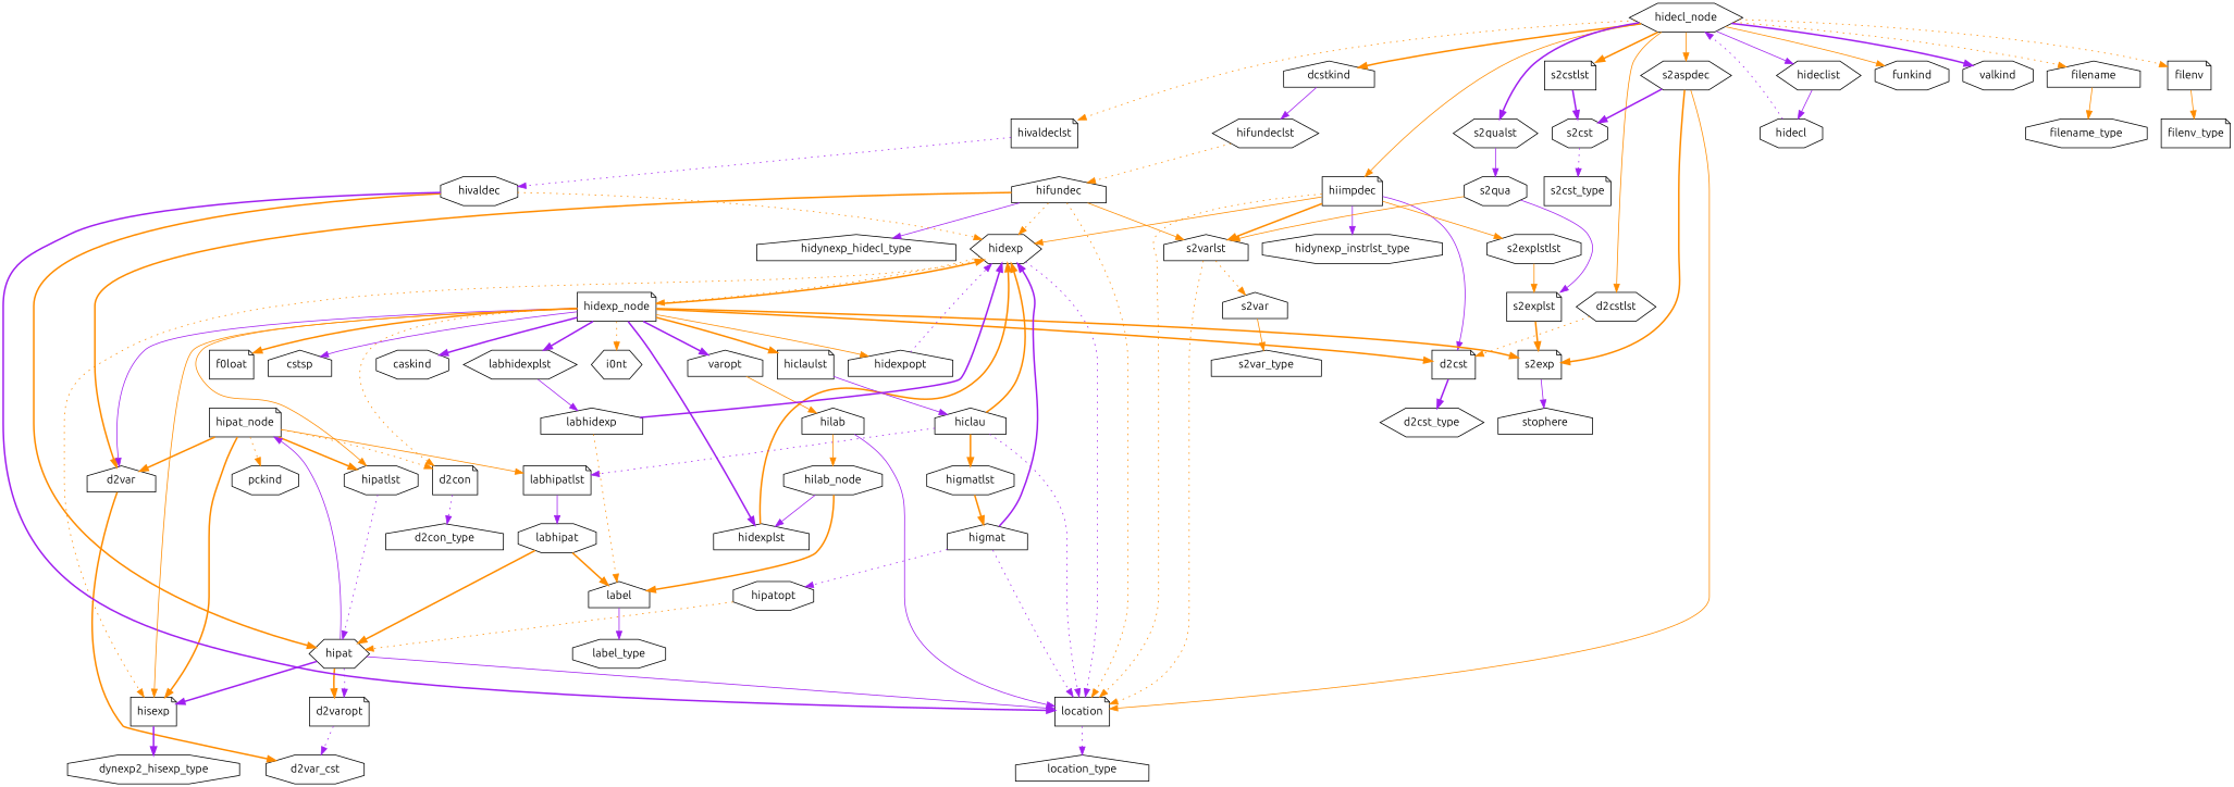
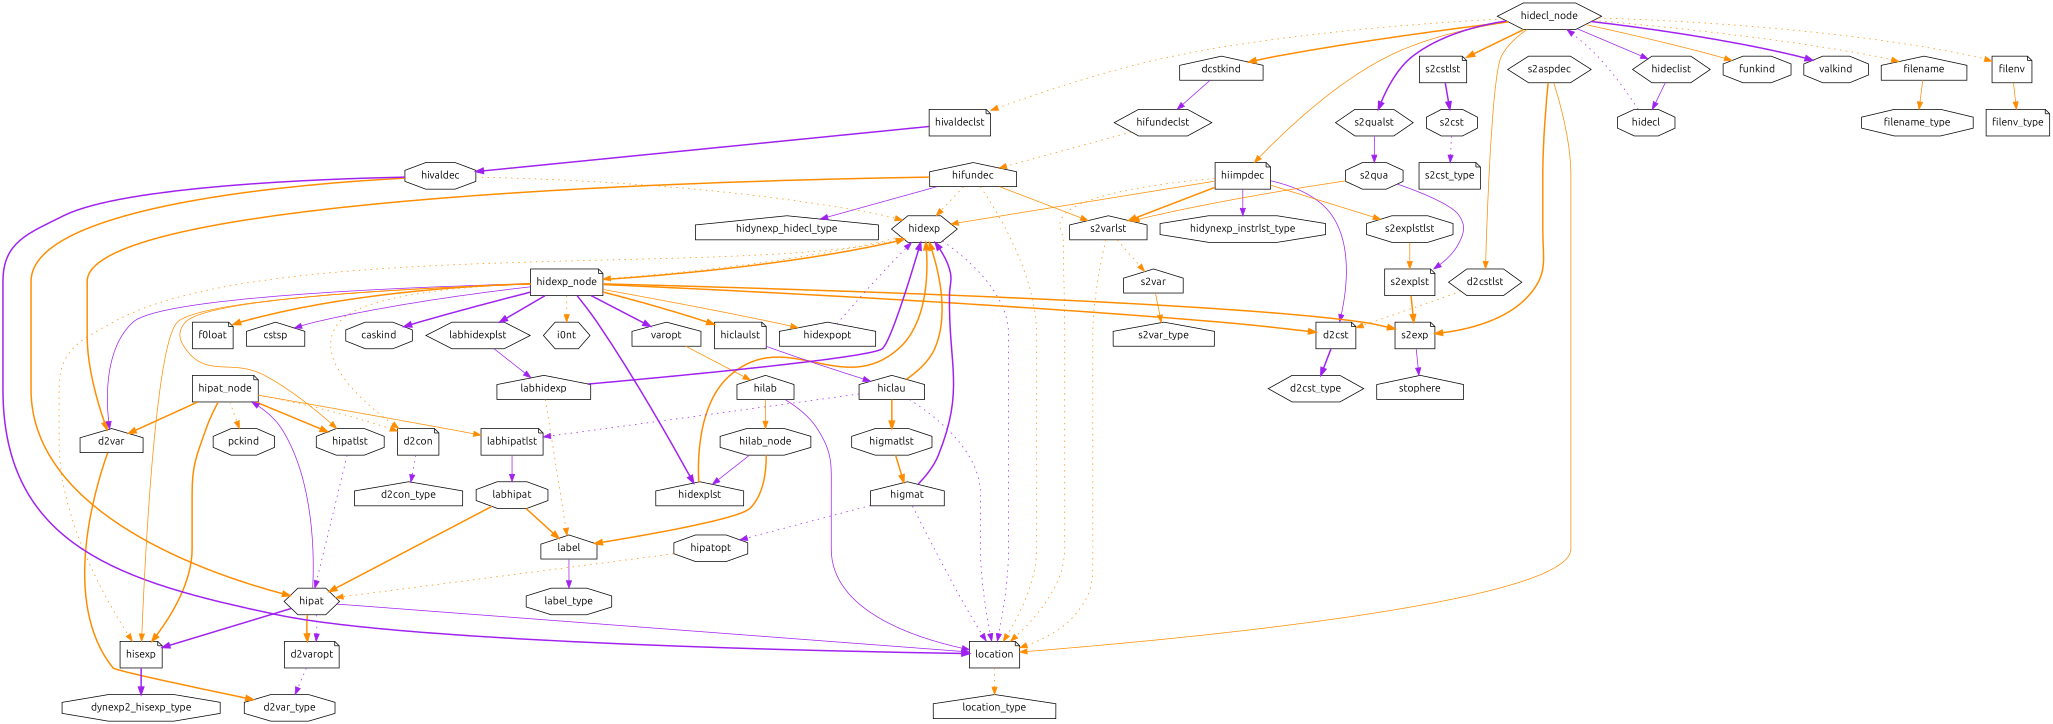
  digraph {
    fontname=Ubuntu
    node [fontname=Ubuntu shape=house]
    edge [color=darkorange fontname=Ubuntu style=bold]
    hipat_node [shape=note]
    d2var
    pckind [shape=octagon]
    d2con [shape=note]
    hisexp [shape=note]
    labhipatlst [shape=note]
    hipatlst [shape=octagon]
-   d2var_type [shape=octagon label=d2var_cst]
+   d2var_type [shape=octagon]
    d2con_type
    dynexp2_hisexp_type [shape=octagon]
    labhipat [shape=octagon]
    hipat [shape=hexagon]
    label
    location [shape=note]
    d2varopt [shape=note]
    location_type
    label_type [shape=octagon]
    hidecl_node [shape=hexagon]
    hideclist [shape=hexagon]
    s2aspdec [shape=hexagon]
    s2cstlst [shape=note]
    dcstkind
    d2cstlst [shape=hexagon]
    hiimpdec [shape=note]
    funkind [shape=octagon]
    s2qualst [shape=hexagon]
    valkind [shape=octagon]
    hivaldeclst [shape=note]
    filename
    filenv [shape=note]
    hidecl [shape=octagon]
    s2cst [shape=octagon]
    s2exp [shape=note]
    hifundeclst [shape=hexagon]
    d2cst [shape=note]
    s2varlst
    s2explstlst [shape=octagon]
    hidexp [shape=hexagon]
    hidynexp_instrlst_type [shape=octagon]
    s2qua [shape=octagon]
    hifundec
    hivaldec [shape=octagon]
    filename_type [shape=octagon]
    filenv_type [shape=note]
    s2cst_type [shape=note]
    stophere
    d2cst_type [shape=hexagon]
    s2var
    s2explst [shape=note]
    hidexp_node [shape=note]
    s2var_type
    i0nt [shape=hexagon]
    f0loat [shape=note]
    cstsp
    hidexplst
    caskind [shape=octagon]
    hiclaulst [shape=note]
    labhidexplst [shape=hexagon]
    n59 [label=varopt]
    hidexpopt
    hiclau
    labhidexp
    hilab
    higmatlst [shape=octagon]
    higmat
    hipatopt [shape=octagon]
    hilab_node [shape=octagon]
    hidynexp_hidecl_type
    hipat_node -> d2var
    hipat_node -> pckind [style=dotted]
    hipat_node -> d2con [style=dotted]
    hipat_node -> hisexp
    hipat_node -> labhipatlst [style=solid]
    hipat_node -> hipatlst
    d2var -> d2var_type
    d2con -> d2con_type [color=purple style=dotted]
    hisexp -> dynexp2_hisexp_type [color=purple]
    labhipatlst -> labhipat [color=purple style=solid]
    hipatlst -> hipat [color=purple style=dotted]
    labhipat -> hipat
    labhipat -> label
    hipat -> hipat_node [color=purple style=solid]
    hipat -> hisexp [color=purple]
    hipat -> location [color=purple style=solid]
    hipat -> d2varopt
    hipat -> d2varopt [color=purple style=dotted]
    label -> label_type [color=purple style=solid]
-   location -> location_type [color=purple style=dotted]
+   location -> location_type [style=dotted]
    d2varopt -> d2var_type [color=purple style=dotted]
    hidecl_node -> hideclist [color=purple style=solid]
-   hidecl_node -> s2aspdec [style=solid]
    hidecl_node -> s2cstlst
    hidecl_node -> dcstkind
    hidecl_node -> d2cstlst [style=solid]
    hidecl_node -> hiimpdec [style=solid]
    hidecl_node -> funkind [style=solid]
    hidecl_node -> s2qualst [color=purple]
    hidecl_node -> valkind [color=purple]
    hidecl_node -> hivaldeclst [style=dotted]
    hidecl_node -> filename [style=dotted]
    hidecl_node -> filenv [style=dotted]
    hideclist -> hidecl [color=purple style=solid]
    s2aspdec -> location [style=solid]
-   s2aspdec -> s2cst [color=purple]
    s2aspdec -> s2exp
    s2cstlst -> s2cst [color=purple]
    dcstkind -> hifundeclst [color=purple style=solid]
    d2cstlst -> d2cst [style=dotted]
    hiimpdec -> location [style=dotted]
    hiimpdec -> d2cst [color=purple style=solid]
    hiimpdec -> s2varlst
    hiimpdec -> s2explstlst [style=solid]
    hiimpdec -> hidexp [style=solid]
    hiimpdec -> hidynexp_instrlst_type [color=purple style=solid]
    s2qualst -> s2qua [color=purple style=solid]
-   hivaldeclst -> hivaldec [color=purple style=dotted]
+   hivaldeclst -> hivaldec [color=purple]
    filename -> filename_type [style=solid]
    filenv -> filenv_type [style=solid]
    hidecl -> hidecl_node [color=purple style=dotted]
    s2cst -> s2cst_type [color=purple style=dotted]
    s2exp -> stophere [color=purple style=solid]
    hifundeclst -> hifundec [style=dotted]
    d2cst -> d2cst_type [color=purple]
    s2varlst -> location [style=dotted]
    s2varlst -> s2var [style=dotted]
    s2explstlst -> s2explst [style=solid]
    hidexp -> hisexp [style=dotted]
    hidexp -> location [color=purple style=dotted]
    hidexp -> hidexp_node [style=dotted]
    s2qua -> s2varlst [style=solid]
    s2qua -> s2explst [color=purple style=solid]
    hifundec -> d2var
    hifundec -> location [style=dotted]
    hifundec -> s2varlst [style=solid]
    hifundec -> hidexp [style=dotted]
    hifundec -> hidynexp_hidecl_type [color=purple style=solid]
    hivaldec -> hipat
    hivaldec -> location [color=purple]
    hivaldec -> hidexp [style=dotted]
    s2var -> s2var_type [style=solid]
    s2explst -> s2exp
    hidexp_node -> d2var [color=purple style=solid]
    hidexp_node -> d2con [style=dotted]
    hidexp_node -> hisexp [style=solid]
    hidexp_node -> hipatlst [style=solid]
    hidexp_node -> s2exp
    hidexp_node -> d2cst
    hidexp_node -> hidexp
    hidexp_node -> i0nt [style=dotted]
    hidexp_node -> f0loat
    hidexp_node -> cstsp [color=purple style=solid]
    hidexp_node -> hidexplst [color=purple]
    hidexp_node -> caskind [color=purple]
    hidexp_node -> hiclaulst
    hidexp_node -> labhidexplst [color=purple]
    hidexp_node -> n59 [color=purple]
    hidexp_node -> hidexpopt [style=solid]
    hidexplst -> hidexp
    hiclaulst -> hiclau [color=purple style=solid]
    labhidexplst -> labhidexp [color=purple style=solid]
    n59 -> hilab [style=solid]
    hidexpopt -> hidexp [color=purple style=dotted]
    hiclau -> labhipatlst [color=purple style=dotted]
    hiclau -> location [color=purple style=dotted]
    hiclau -> hidexp
    hiclau -> higmatlst
    labhidexp -> label [style=dotted]
    labhidexp -> hidexp [color=purple]
    hilab -> location [color=purple style=solid]
    hilab -> hilab_node [style=solid]
    higmatlst -> higmat
    higmat -> location [color=purple style=dotted]
    higmat -> hidexp [color=purple]
    higmat -> hipatopt [color=purple style=dotted]
    hipatopt -> hipat [style=dotted]
    hilab_node -> label
    hilab_node -> hidexplst [color=purple style=solid]
  }
